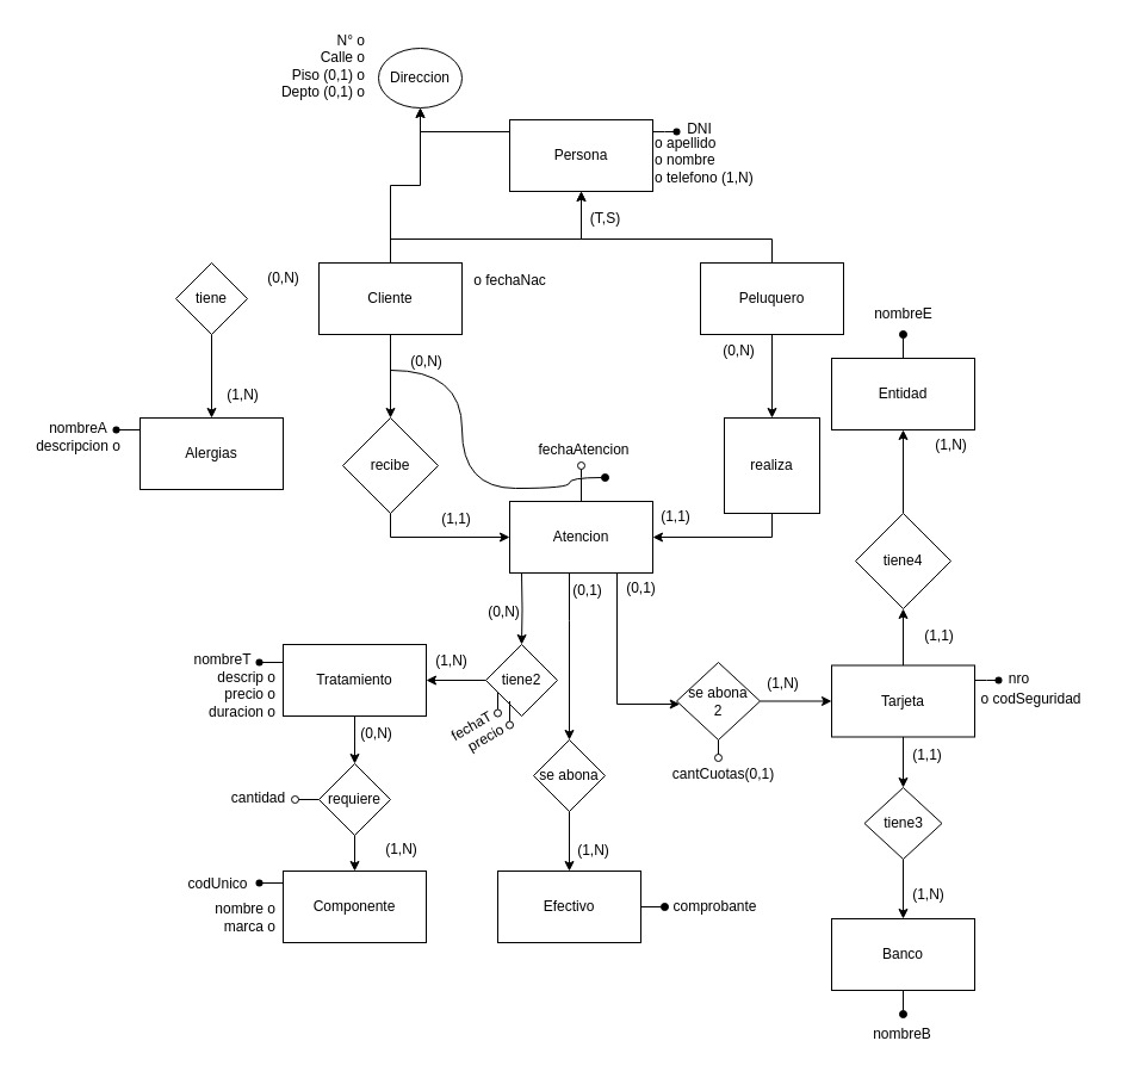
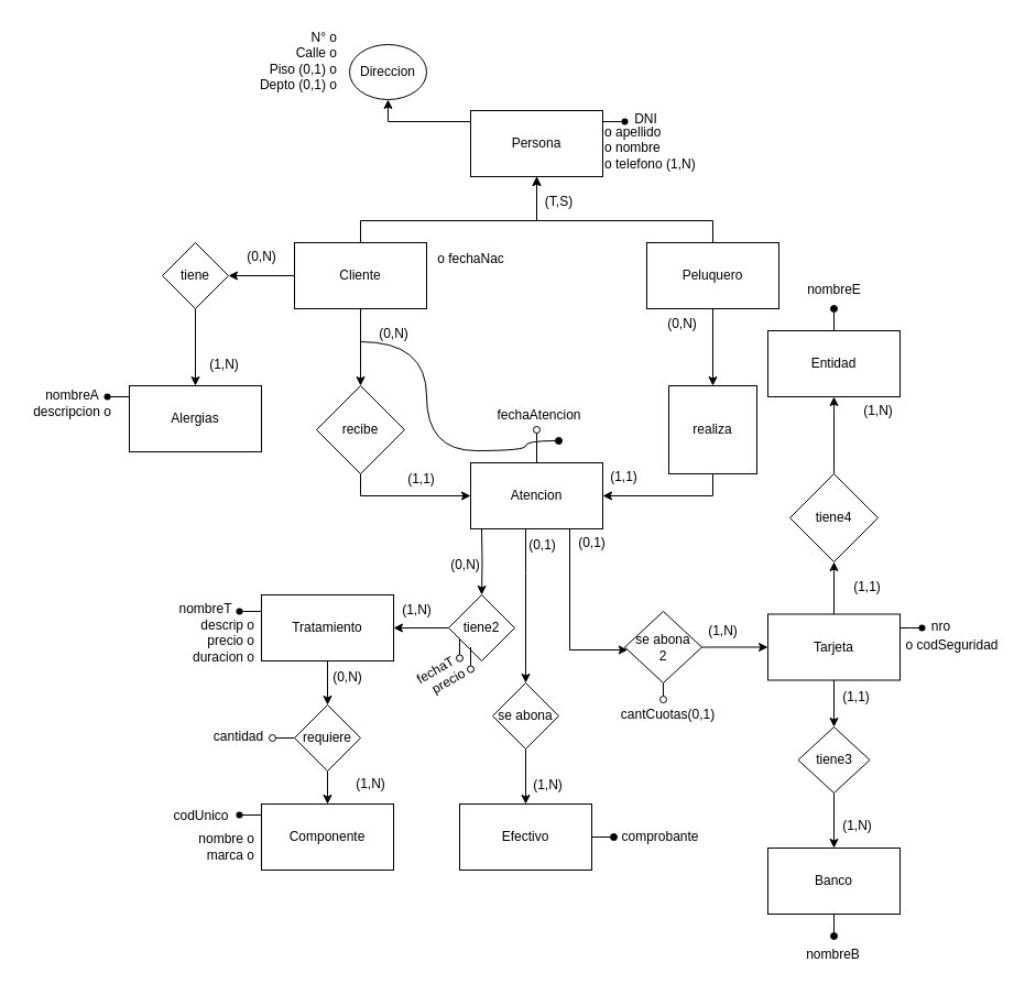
  <mxCell id="0" />
  <mxCell id="1" parent="0" />
  <mxCell id="2" style="edgeStyle=orthogonalEdgeStyle;rounded=0;orthogonalLoop=1;jettySize=auto;html=1;" edge="1" parent="1" source="3" target="11"><mxGeometry relative="1" as="geometry"><Array as="points"><mxPoint x="352" y="110" /></Array></mxGeometry></mxCell>
  <mxCell id="3" value="Persona" style="rounded=0;whiteSpace=wrap;html=1;" vertex="1" parent="1"><mxGeometry x="427" y="100" width="120" height="60" as="geometry" /></mxCell>
  <mxCell id="4" style="edgeStyle=orthogonalEdgeStyle;rounded=0;orthogonalLoop=1;jettySize=auto;html=1;" edge="1" parent="1" source="7" target="3"><mxGeometry relative="1" as="geometry"><Array as="points"><mxPoint x="327" y="200" /><mxPoint x="487" y="200" /></Array></mxGeometry></mxCell>
- <mxCell id="5" value="" style="edgeStyle=orthogonalEdgeStyle;rounded=0;orthogonalLoop=1;jettySize=auto;html=1;" edge="1" parent="1" source="7" target="11"><mxGeometry relative="1" as="geometry" /></mxCell>
+ <mxCell id="5" value="" style="edgeStyle=orthogonalEdgeStyle;rounded=0;orthogonalLoop=1;jettySize=auto;html=1;" edge="1" parent="1" source="7" target="14"><mxGeometry relative="1" as="geometry" /></mxCell>
  <mxCell id="6" value="" style="edgeStyle=orthogonalEdgeStyle;rounded=0;orthogonalLoop=1;jettySize=auto;html=1;" edge="1" parent="1" source="7" target="17"><mxGeometry relative="1" as="geometry" /></mxCell>
  <mxCell id="7" value="Cliente" style="whiteSpace=wrap;html=1;" vertex="1" parent="1"><mxGeometry x="267" y="220" width="120" height="60" as="geometry" /></mxCell>
  <mxCell id="8" style="edgeStyle=orthogonalEdgeStyle;rounded=0;orthogonalLoop=1;jettySize=auto;html=1;" edge="1" parent="1" source="10" target="3"><mxGeometry relative="1" as="geometry"><Array as="points"><mxPoint x="647" y="200" /><mxPoint x="487" y="200" /></Array></mxGeometry></mxCell>
  <mxCell id="9" value="" style="edgeStyle=orthogonalEdgeStyle;rounded=0;orthogonalLoop=1;jettySize=auto;html=1;" edge="1" parent="1" source="10" target="33"><mxGeometry relative="1" as="geometry" /></mxCell>
  <mxCell id="10" value="Peluquero" style="whiteSpace=wrap;html=1;" vertex="1" parent="1"><mxGeometry x="587" y="220" width="120" height="60" as="geometry" /></mxCell>
  <mxCell id="11" value="Direccion" style="ellipse;whiteSpace=wrap;html=1;" vertex="1" parent="1"><mxGeometry x="317" y="40" width="70" height="50" as="geometry" /></mxCell>
  <mxCell id="12" value="N° o&lt;div&gt;Calle o&lt;/div&gt;&lt;div&gt;Piso (0,1) o&lt;/div&gt;&lt;div&gt;Depto (0,1) o&lt;/div&gt;" style="text;html=1;align=right;verticalAlign=middle;resizable=0;points=[];autosize=1;strokeColor=none;fillColor=none;" vertex="1" parent="1"><mxGeometry x="217" y="20" width="90" height="70" as="geometry" /></mxCell>
  <mxCell id="13" value="" style="edgeStyle=orthogonalEdgeStyle;rounded=0;orthogonalLoop=1;jettySize=auto;html=1;" edge="1" parent="1" source="14" target="15"><mxGeometry relative="1" as="geometry" /></mxCell>
  <mxCell id="14" value="tiene" style="rhombus;whiteSpace=wrap;html=1;" vertex="1" parent="1"><mxGeometry x="147" y="220" width="60" height="60" as="geometry" /></mxCell>
  <mxCell id="15" value="Alergias" style="whiteSpace=wrap;html=1;" vertex="1" parent="1"><mxGeometry x="117" y="350" width="120" height="60" as="geometry" /></mxCell>
  <mxCell id="16" value="" style="edgeStyle=orthogonalEdgeStyle;rounded=0;orthogonalLoop=1;jettySize=auto;html=1;" edge="1" parent="1" source="17" target="22"><mxGeometry relative="1" as="geometry"><Array as="points"><mxPoint x="327" y="450" /></Array></mxGeometry></mxCell>
  <mxCell id="17" value="recibe" style="rhombus;whiteSpace=wrap;html=1;" vertex="1" parent="1"><mxGeometry x="287" y="350" width="80" height="80" as="geometry" /></mxCell>
  <mxCell id="18" style="edgeStyle=orthogonalEdgeStyle;rounded=0;orthogonalLoop=1;jettySize=auto;html=1;" edge="1" parent="1" target="25"><mxGeometry relative="1" as="geometry"><mxPoint x="437" y="480" as="sourcePoint" /></mxGeometry></mxCell>
  <mxCell id="19" value="" style="edgeStyle=orthogonalEdgeStyle;rounded=0;orthogonalLoop=1;jettySize=auto;html=1;" edge="1" parent="1" target="35"><mxGeometry relative="1" as="geometry"><mxPoint x="477" y="480" as="sourcePoint" /><Array as="points"><mxPoint x="477" y="520" /><mxPoint x="477" y="520" /></Array></mxGeometry></mxCell>
  <mxCell id="20" value="" style="edgeStyle=orthogonalEdgeStyle;rounded=0;orthogonalLoop=1;jettySize=auto;html=1;" edge="1" parent="1" source="22" target="39"><mxGeometry relative="1" as="geometry"><Array as="points"><mxPoint x="517" y="590" /></Array></mxGeometry></mxCell>
  <mxCell id="21" style="edgeStyle=orthogonalEdgeStyle;rounded=0;orthogonalLoop=1;jettySize=auto;html=1;endArrow=oval;endFill=0;" edge="1" parent="1" source="22"><mxGeometry relative="1" as="geometry"><mxPoint x="487" y="390" as="targetPoint" /></mxGeometry></mxCell>
  <mxCell id="22" value="Atencion" style="whiteSpace=wrap;html=1;" vertex="1" parent="1"><mxGeometry x="427" y="420" width="120" height="60" as="geometry" /></mxCell>
  <mxCell id="23" value="" style="edgeStyle=orthogonalEdgeStyle;rounded=0;orthogonalLoop=1;jettySize=auto;html=1;" edge="1" parent="1" source="25" target="27"><mxGeometry relative="1" as="geometry" /></mxCell>
  <mxCell id="24" style="edgeStyle=orthogonalEdgeStyle;rounded=0;orthogonalLoop=1;jettySize=auto;html=1;endArrow=oval;endFill=0;" edge="1" parent="1"><mxGeometry relative="1" as="geometry"><mxPoint x="417" y="597.5" as="targetPoint" /><mxPoint x="417" y="577.5" as="sourcePoint" /></mxGeometry></mxCell>
  <mxCell id="25" value="tiene2" style="rhombus;whiteSpace=wrap;html=1;" vertex="1" parent="1"><mxGeometry x="407" y="540" width="60" height="60" as="geometry" /></mxCell>
  <mxCell id="26" value="" style="edgeStyle=orthogonalEdgeStyle;rounded=0;orthogonalLoop=1;jettySize=auto;html=1;" edge="1" parent="1" source="27" target="30"><mxGeometry relative="1" as="geometry" /></mxCell>
  <mxCell id="27" value="Tratamiento" style="whiteSpace=wrap;html=1;" vertex="1" parent="1"><mxGeometry x="237" y="540" width="120" height="60" as="geometry" /></mxCell>
  <mxCell id="28" value="" style="edgeStyle=orthogonalEdgeStyle;rounded=0;orthogonalLoop=1;jettySize=auto;html=1;" edge="1" parent="1" source="30" target="31"><mxGeometry relative="1" as="geometry" /></mxCell>
  <mxCell id="29" style="edgeStyle=orthogonalEdgeStyle;rounded=0;orthogonalLoop=1;jettySize=auto;html=1;endArrow=oval;endFill=0;" edge="1" parent="1" source="30"><mxGeometry relative="1" as="geometry"><mxPoint x="247" y="670" as="targetPoint" /></mxGeometry></mxCell>
  <mxCell id="30" value="requiere" style="rhombus;whiteSpace=wrap;html=1;" vertex="1" parent="1"><mxGeometry x="267" y="640" width="60" height="60" as="geometry" /></mxCell>
  <mxCell id="31" value="Componente" style="whiteSpace=wrap;html=1;" vertex="1" parent="1"><mxGeometry x="237" y="730" width="120" height="60" as="geometry" /></mxCell>
  <mxCell id="32" value="" style="edgeStyle=orthogonalEdgeStyle;rounded=0;orthogonalLoop=1;jettySize=auto;html=1;" edge="1" parent="1" source="33" target="22"><mxGeometry relative="1" as="geometry"><Array as="points"><mxPoint x="647" y="450" /></Array></mxGeometry></mxCell>
  <mxCell id="33" value="realiza" style="whiteSpace=wrap;html=1;rounded=0;" vertex="1" parent="1"><mxGeometry x="607" y="350" width="80" height="80" as="geometry" /></mxCell>
  <mxCell id="34" value="" style="edgeStyle=orthogonalEdgeStyle;rounded=0;orthogonalLoop=1;jettySize=auto;html=1;" edge="1" parent="1" source="35" target="37"><mxGeometry relative="1" as="geometry" /></mxCell>
  <mxCell id="35" value="se abona" style="rhombus;whiteSpace=wrap;html=1;" vertex="1" parent="1"><mxGeometry x="447" y="620" width="60" height="60" as="geometry" /></mxCell>
  <mxCell id="36" style="edgeStyle=orthogonalEdgeStyle;rounded=0;orthogonalLoop=1;jettySize=auto;html=1;endArrow=oval;endFill=1;" edge="1" parent="1" source="37"><mxGeometry relative="1" as="geometry"><mxPoint x="557" y="760" as="targetPoint" /></mxGeometry></mxCell>
  <mxCell id="37" value="Efectivo" style="whiteSpace=wrap;html=1;" vertex="1" parent="1"><mxGeometry x="417" y="730" width="120" height="60" as="geometry" /></mxCell>
  <mxCell id="38" value="" style="edgeStyle=orthogonalEdgeStyle;rounded=0;orthogonalLoop=1;jettySize=auto;html=1;" edge="1" parent="1" source="39" target="42"><mxGeometry relative="1" as="geometry" /></mxCell>
  <mxCell id="39" value="se abona&lt;div&gt;2&lt;/div&gt;" style="rhombus;whiteSpace=wrap;html=1;" vertex="1" parent="1"><mxGeometry x="567" y="555" width="70" height="65" as="geometry" /></mxCell>
  <mxCell id="40" value="" style="edgeStyle=orthogonalEdgeStyle;rounded=0;orthogonalLoop=1;jettySize=auto;html=1;" edge="1" parent="1" source="42" target="44"><mxGeometry relative="1" as="geometry" /></mxCell>
  <mxCell id="41" value="" style="edgeStyle=orthogonalEdgeStyle;rounded=0;orthogonalLoop=1;jettySize=auto;html=1;" edge="1" parent="1" source="42" target="48"><mxGeometry relative="1" as="geometry" /></mxCell>
  <mxCell id="42" value="Tarjeta" style="whiteSpace=wrap;html=1;" vertex="1" parent="1"><mxGeometry x="697" y="557.5" width="120" height="60" as="geometry" /></mxCell>
  <mxCell id="43" value="" style="edgeStyle=orthogonalEdgeStyle;rounded=0;orthogonalLoop=1;jettySize=auto;html=1;" edge="1" parent="1" source="44" target="46"><mxGeometry relative="1" as="geometry" /></mxCell>
  <mxCell id="44" value="tiene3" style="rhombus;whiteSpace=wrap;html=1;" vertex="1" parent="1"><mxGeometry x="724.5" y="660" width="65" height="60" as="geometry" /></mxCell>
  <mxCell id="45" style="edgeStyle=orthogonalEdgeStyle;rounded=0;orthogonalLoop=1;jettySize=auto;html=1;endArrow=oval;endFill=1;" edge="1" parent="1" source="46"><mxGeometry relative="1" as="geometry"><mxPoint x="757" y="850" as="targetPoint" /></mxGeometry></mxCell>
  <mxCell id="46" value="Banco" style="whiteSpace=wrap;html=1;" vertex="1" parent="1"><mxGeometry x="697" y="770" width="120" height="60" as="geometry" /></mxCell>
  <mxCell id="47" value="" style="edgeStyle=orthogonalEdgeStyle;rounded=0;orthogonalLoop=1;jettySize=auto;html=1;" edge="1" parent="1" source="48" target="50"><mxGeometry relative="1" as="geometry" /></mxCell>
  <mxCell id="48" value="tiene4" style="rhombus;whiteSpace=wrap;html=1;" vertex="1" parent="1"><mxGeometry x="717" y="430" width="80" height="80" as="geometry" /></mxCell>
  <mxCell id="49" style="edgeStyle=orthogonalEdgeStyle;rounded=0;orthogonalLoop=1;jettySize=auto;html=1;endArrow=oval;endFill=1;" edge="1" parent="1" source="50"><mxGeometry relative="1" as="geometry"><mxPoint x="757" y="280" as="targetPoint" /></mxGeometry></mxCell>
  <mxCell id="50" value="Entidad" style="whiteSpace=wrap;html=1;" vertex="1" parent="1"><mxGeometry x="697" y="300" width="120" height="60" as="geometry" /></mxCell>
  <mxCell id="51" style="edgeStyle=orthogonalEdgeStyle;rounded=0;orthogonalLoop=1;jettySize=auto;html=1;endArrow=oval;endFill=0;" edge="1" parent="1"><mxGeometry relative="1" as="geometry"><mxPoint x="602" y="635" as="targetPoint" /><mxPoint x="602" y="620" as="sourcePoint" /><Array as="points"><mxPoint x="602" y="635" /></Array></mxGeometry></mxCell>
  <mxCell id="52" value="cantCuotas(0,1)" style="text;html=1;align=center;verticalAlign=middle;resizable=0;points=[];autosize=1;strokeColor=none;fillColor=none;" vertex="1" parent="1"><mxGeometry x="551" y="634" width="110" height="30" as="geometry" /></mxCell>
  <mxCell id="53" value="" style="shape=waypoint;sketch=0;size=6;pointerEvents=1;points=[];fillColor=none;resizable=0;rotatable=0;perimeter=centerPerimeter;snapToPoint=1;" vertex="1" parent="1"><mxGeometry x="557" y="100" width="20" height="20" as="geometry" /></mxCell>
  <mxCell id="54" style="edgeStyle=orthogonalEdgeStyle;rounded=0;orthogonalLoop=1;jettySize=auto;html=1;entryX=0.217;entryY=0.9;entryDx=0;entryDy=0;entryPerimeter=0;endArrow=none;endFill=0;" edge="1" target="53" parent="1"><mxGeometry relative="1" as="geometry"><mxPoint x="547" y="110" as="sourcePoint" /><Array as="points"><mxPoint x="557" y="110" /><mxPoint x="557" y="110" /></Array></mxGeometry></mxCell>
  <mxCell id="55" value="DNI" style="text;html=1;align=center;verticalAlign=middle;resizable=0;points=[];autosize=1;strokeColor=none;fillColor=none;" vertex="1" parent="1"><mxGeometry x="566" y="93" width="40" height="30" as="geometry" /></mxCell>
  <mxCell id="56" value="o apellido&lt;div&gt;o nombre&lt;/div&gt;&lt;div&gt;o telefono (1,N)&lt;/div&gt;" style="text;html=1;align=left;verticalAlign=middle;resizable=0;points=[];autosize=1;strokeColor=none;fillColor=none;" vertex="1" parent="1"><mxGeometry x="547" y="104" width="110" height="60" as="geometry" /></mxCell>
  <mxCell id="57" value="(T,S)" style="text;html=1;align=center;verticalAlign=middle;resizable=0;points=[];autosize=1;strokeColor=none;fillColor=none;" vertex="1" parent="1"><mxGeometry x="482" y="168" width="50" height="30" as="geometry" /></mxCell>
  <mxCell id="58" value="o fechaNac" style="text;html=1;align=center;verticalAlign=middle;resizable=0;points=[];autosize=1;strokeColor=none;fillColor=none;" vertex="1" parent="1"><mxGeometry x="387" y="220" width="80" height="30" as="geometry" /></mxCell>
  <mxCell id="59" value="" style="shape=waypoint;sketch=0;size=6;pointerEvents=1;points=[];fillColor=none;resizable=0;rotatable=0;perimeter=centerPerimeter;snapToPoint=1;" vertex="1" parent="1"><mxGeometry x="87" y="350" width="20" height="20" as="geometry" /></mxCell>
  <mxCell id="60" style="edgeStyle=orthogonalEdgeStyle;rounded=0;orthogonalLoop=1;jettySize=auto;html=1;entryX=0;entryY=0.323;entryDx=0;entryDy=0;entryPerimeter=0;endArrow=none;endFill=0;" edge="1" source="59" parent="1"><mxGeometry relative="1" as="geometry"><mxPoint x="117" y="359" as="targetPoint" /></mxGeometry></mxCell>
  <mxCell id="61" value="nombreA&lt;div&gt;descripcion o&lt;/div&gt;" style="text;html=1;align=center;verticalAlign=middle;resizable=0;points=[];autosize=1;strokeColor=none;fillColor=none;" vertex="1" parent="1"><mxGeometry x="20" y="346" width="90" height="40" as="geometry" /></mxCell>
  <mxCell id="62" value="" style="shape=waypoint;sketch=0;size=6;pointerEvents=1;points=[];fillColor=none;resizable=0;rotatable=0;perimeter=centerPerimeter;snapToPoint=1;" vertex="1" parent="1"><mxGeometry x="207" y="730" width="20" height="20" as="geometry" /></mxCell>
  <mxCell id="63" style="edgeStyle=orthogonalEdgeStyle;rounded=0;orthogonalLoop=1;jettySize=auto;html=1;entryX=0;entryY=0.323;entryDx=0;entryDy=0;entryPerimeter=0;endArrow=none;endFill=0;" edge="1" source="62" parent="1"><mxGeometry relative="1" as="geometry"><mxPoint x="237" y="739" as="targetPoint" /></mxGeometry></mxCell>
  <mxCell id="64" value="codUnico" style="text;html=1;align=center;verticalAlign=middle;resizable=0;points=[];autosize=1;strokeColor=none;fillColor=none;" vertex="1" parent="1"><mxGeometry x="147" y="726" width="70" height="30" as="geometry" /></mxCell>
  <mxCell id="65" value="cantidad" style="text;html=1;align=center;verticalAlign=middle;resizable=0;points=[];autosize=1;strokeColor=none;fillColor=none;" vertex="1" parent="1"><mxGeometry x="181" y="654" width="70" height="30" as="geometry" /></mxCell>
  <mxCell id="66" value="" style="shape=waypoint;sketch=0;size=6;pointerEvents=1;points=[];fillColor=none;resizable=0;rotatable=0;perimeter=centerPerimeter;snapToPoint=1;" vertex="1" parent="1"><mxGeometry x="207" y="545" width="20" height="20" as="geometry" /></mxCell>
  <mxCell id="67" style="edgeStyle=orthogonalEdgeStyle;rounded=0;orthogonalLoop=1;jettySize=auto;html=1;entryX=0;entryY=0.323;entryDx=0;entryDy=0;entryPerimeter=0;endArrow=none;endFill=0;" edge="1" source="66" parent="1"><mxGeometry relative="1" as="geometry"><mxPoint x="237" y="554" as="targetPoint" /></mxGeometry></mxCell>
  <mxCell id="68" value="nombreT" style="text;html=1;align=center;verticalAlign=middle;resizable=0;points=[];autosize=1;strokeColor=none;fillColor=none;" vertex="1" parent="1"><mxGeometry x="151" y="538" width="70" height="30" as="geometry" /></mxCell>
  <mxCell id="69" value="descrip o&lt;div&gt;precio o&lt;/div&gt;&lt;div&gt;duracion o&lt;/div&gt;" style="text;html=1;align=right;verticalAlign=middle;resizable=0;points=[];autosize=1;strokeColor=none;fillColor=none;" vertex="1" parent="1"><mxGeometry x="152" y="552" width="80" height="60" as="geometry" /></mxCell>
  <mxCell id="70" value="nombre o&lt;div&gt;marca o&lt;/div&gt;" style="text;html=1;align=right;verticalAlign=middle;resizable=0;points=[];autosize=1;strokeColor=none;fillColor=none;" vertex="1" parent="1"><mxGeometry x="162" y="749" width="70" height="40" as="geometry" /></mxCell>
  <mxCell id="71" value="(0,N)" style="text;html=1;align=center;verticalAlign=middle;resizable=0;points=[];autosize=1;strokeColor=none;fillColor=none;" vertex="1" parent="1"><mxGeometry x="212" y="218" width="50" height="30" as="geometry" /></mxCell>
  <mxCell id="72" value="(1,N)" style="text;html=1;align=center;verticalAlign=middle;resizable=0;points=[];autosize=1;strokeColor=none;fillColor=none;" vertex="1" parent="1"><mxGeometry x="178" y="316" width="50" height="30" as="geometry" /></mxCell>
  <mxCell id="73" value="(0,N)" style="text;html=1;align=center;verticalAlign=middle;resizable=0;points=[];autosize=1;strokeColor=none;fillColor=none;" vertex="1" parent="1"><mxGeometry x="332" y="288" width="50" height="30" as="geometry" /></mxCell>
  <mxCell id="74" value="(1,1)" style="text;html=1;align=center;verticalAlign=middle;resizable=0;points=[];autosize=1;strokeColor=none;fillColor=none;" vertex="1" parent="1"><mxGeometry x="357" y="420" width="50" height="30" as="geometry" /></mxCell>
  <mxCell id="75" value="(0,N)" style="text;html=1;align=center;verticalAlign=middle;resizable=0;points=[];autosize=1;strokeColor=none;fillColor=none;" vertex="1" parent="1"><mxGeometry x="397" y="498" width="50" height="30" as="geometry" /></mxCell>
  <mxCell id="76" value="(1,N)" style="text;html=1;align=center;verticalAlign=middle;resizable=0;points=[];autosize=1;strokeColor=none;fillColor=none;" vertex="1" parent="1"><mxGeometry x="353" y="539" width="50" height="30" as="geometry" /></mxCell>
  <mxCell id="77" value="(0,N)" style="text;html=1;align=center;verticalAlign=middle;resizable=0;points=[];autosize=1;strokeColor=none;fillColor=none;" vertex="1" parent="1"><mxGeometry x="290" y="600" width="50" height="30" as="geometry" /></mxCell>
  <mxCell id="78" value="(1,N)" style="text;html=1;align=center;verticalAlign=middle;resizable=0;points=[];autosize=1;strokeColor=none;fillColor=none;" vertex="1" parent="1"><mxGeometry x="311" y="697" width="50" height="30" as="geometry" /></mxCell>
  <mxCell id="79" style="edgeStyle=orthogonalEdgeStyle;rounded=0;orthogonalLoop=1;jettySize=auto;html=1;endArrow=oval;endFill=0;" edge="1" parent="1"><mxGeometry relative="1" as="geometry"><mxPoint x="427" y="607.5" as="targetPoint" /><mxPoint x="427" y="587.5" as="sourcePoint" /></mxGeometry></mxCell>
  <mxCell id="80" value="fechaT" style="text;html=1;align=center;verticalAlign=middle;resizable=0;points=[];autosize=1;strokeColor=none;fillColor=none;rotation=-30;" vertex="1" parent="1"><mxGeometry x="365" y="594" width="60" height="30" as="geometry" /></mxCell>
  <mxCell id="81" value="precio" style="text;html=1;align=center;verticalAlign=middle;resizable=0;points=[];autosize=1;strokeColor=none;fillColor=none;rotation=-30;" vertex="1" parent="1"><mxGeometry x="377" y="604" width="60" height="30" as="geometry" /></mxCell>
  <mxCell id="82" value="fechaAtencion" style="text;html=1;align=center;verticalAlign=middle;resizable=0;points=[];autosize=1;strokeColor=none;fillColor=none;" vertex="1" parent="1"><mxGeometry x="439" y="362" width="100" height="30" as="geometry" /></mxCell>
  <mxCell id="83" style="edgeStyle=orthogonalEdgeStyle;rounded=0;orthogonalLoop=1;jettySize=auto;html=1;curved=1;endArrow=oval;endFill=1;" edge="1" parent="1"><mxGeometry relative="1" as="geometry"><mxPoint x="507" y="400" as="targetPoint" /><mxPoint x="327" y="310" as="sourcePoint" /><Array as="points"><mxPoint x="387" y="310" /><mxPoint x="387" y="409" /><mxPoint x="477" y="409" /></Array></mxGeometry></mxCell>
  <mxCell id="84" value="(0,N)" style="text;html=1;align=center;verticalAlign=middle;resizable=0;points=[];autosize=1;strokeColor=none;fillColor=none;" vertex="1" parent="1"><mxGeometry x="594" y="279" width="50" height="30" as="geometry" /></mxCell>
  <mxCell id="85" value="(1,1)" style="text;html=1;align=center;verticalAlign=middle;resizable=0;points=[];autosize=1;strokeColor=none;fillColor=none;" vertex="1" parent="1"><mxGeometry x="541" y="418" width="50" height="30" as="geometry" /></mxCell>
  <mxCell id="86" value="(0,1)" style="text;html=1;align=center;verticalAlign=middle;resizable=0;points=[];autosize=1;strokeColor=none;fillColor=none;" vertex="1" parent="1"><mxGeometry x="467" y="480" width="50" height="30" as="geometry" /></mxCell>
  <mxCell id="87" value="(1,N)" style="text;html=1;align=center;verticalAlign=middle;resizable=0;points=[];autosize=1;strokeColor=none;fillColor=none;" vertex="1" parent="1"><mxGeometry x="472" y="698" width="50" height="30" as="geometry" /></mxCell>
  <mxCell id="88" value="(0,1)" style="text;html=1;align=center;verticalAlign=middle;resizable=0;points=[];autosize=1;strokeColor=none;fillColor=none;" vertex="1" parent="1"><mxGeometry x="512" y="478" width="50" height="30" as="geometry" /></mxCell>
  <mxCell id="89" value="(1,N)" style="text;html=1;align=center;verticalAlign=middle;resizable=0;points=[];autosize=1;strokeColor=none;fillColor=none;" vertex="1" parent="1"><mxGeometry x="631" y="558" width="50" height="30" as="geometry" /></mxCell>
  <mxCell id="90" value="(1,1)" style="text;html=1;align=center;verticalAlign=middle;resizable=0;points=[];autosize=1;strokeColor=none;fillColor=none;" vertex="1" parent="1"><mxGeometry x="752" y="618" width="50" height="30" as="geometry" /></mxCell>
  <mxCell id="91" value="(1,N)" style="text;html=1;align=center;verticalAlign=middle;resizable=0;points=[];autosize=1;strokeColor=none;fillColor=none;" vertex="1" parent="1"><mxGeometry x="753" y="735" width="50" height="30" as="geometry" /></mxCell>
  <mxCell id="92" value="(1,1)" style="text;html=1;align=center;verticalAlign=middle;resizable=0;points=[];autosize=1;strokeColor=none;fillColor=none;" vertex="1" parent="1"><mxGeometry x="762" y="518" width="50" height="30" as="geometry" /></mxCell>
  <mxCell id="93" value="(1,N)" style="text;html=1;align=center;verticalAlign=middle;resizable=0;points=[];autosize=1;strokeColor=none;fillColor=none;" vertex="1" parent="1"><mxGeometry x="772" y="358" width="50" height="30" as="geometry" /></mxCell>
  <mxCell id="94" value="comprobante" style="text;html=1;align=center;verticalAlign=middle;resizable=0;points=[];autosize=1;strokeColor=none;fillColor=none;" vertex="1" parent="1"><mxGeometry x="554" y="745" width="90" height="30" as="geometry" /></mxCell>
  <mxCell id="95" value="" style="shape=waypoint;sketch=0;size=6;pointerEvents=1;points=[];fillColor=none;resizable=0;rotatable=0;perimeter=centerPerimeter;snapToPoint=1;" vertex="1" parent="1"><mxGeometry x="827" y="560" width="20" height="20" as="geometry" /></mxCell>
  <mxCell id="96" style="edgeStyle=orthogonalEdgeStyle;rounded=0;orthogonalLoop=1;jettySize=auto;html=1;entryX=0.217;entryY=0.9;entryDx=0;entryDy=0;entryPerimeter=0;endArrow=none;endFill=0;" edge="1" target="95" parent="1"><mxGeometry relative="1" as="geometry"><mxPoint x="817" y="570" as="sourcePoint" /><Array as="points"><mxPoint x="827" y="570" /><mxPoint x="827" y="570" /></Array></mxGeometry></mxCell>
  <mxCell id="97" value="nro" style="text;html=1;align=center;verticalAlign=middle;resizable=0;points=[];autosize=1;strokeColor=none;fillColor=none;" vertex="1" parent="1"><mxGeometry x="834" y="554" width="40" height="30" as="geometry" /></mxCell>
  <mxCell id="98" value="o codSeguridad" style="text;html=1;align=center;verticalAlign=middle;resizable=0;points=[];autosize=1;strokeColor=none;fillColor=none;" vertex="1" parent="1"><mxGeometry x="809" y="571" width="110" height="30" as="geometry" /></mxCell>
  <mxCell id="99" value="nombreE" style="text;html=1;align=center;verticalAlign=middle;resizable=0;points=[];autosize=1;strokeColor=none;fillColor=none;" vertex="1" parent="1"><mxGeometry x="722" y="248" width="70" height="30" as="geometry" /></mxCell>
  <mxCell id="100" value="nombreB" style="text;html=1;align=center;verticalAlign=middle;resizable=0;points=[];autosize=1;strokeColor=none;fillColor=none;" vertex="1" parent="1"><mxGeometry x="721" y="852" width="70" height="30" as="geometry" /></mxCell>
